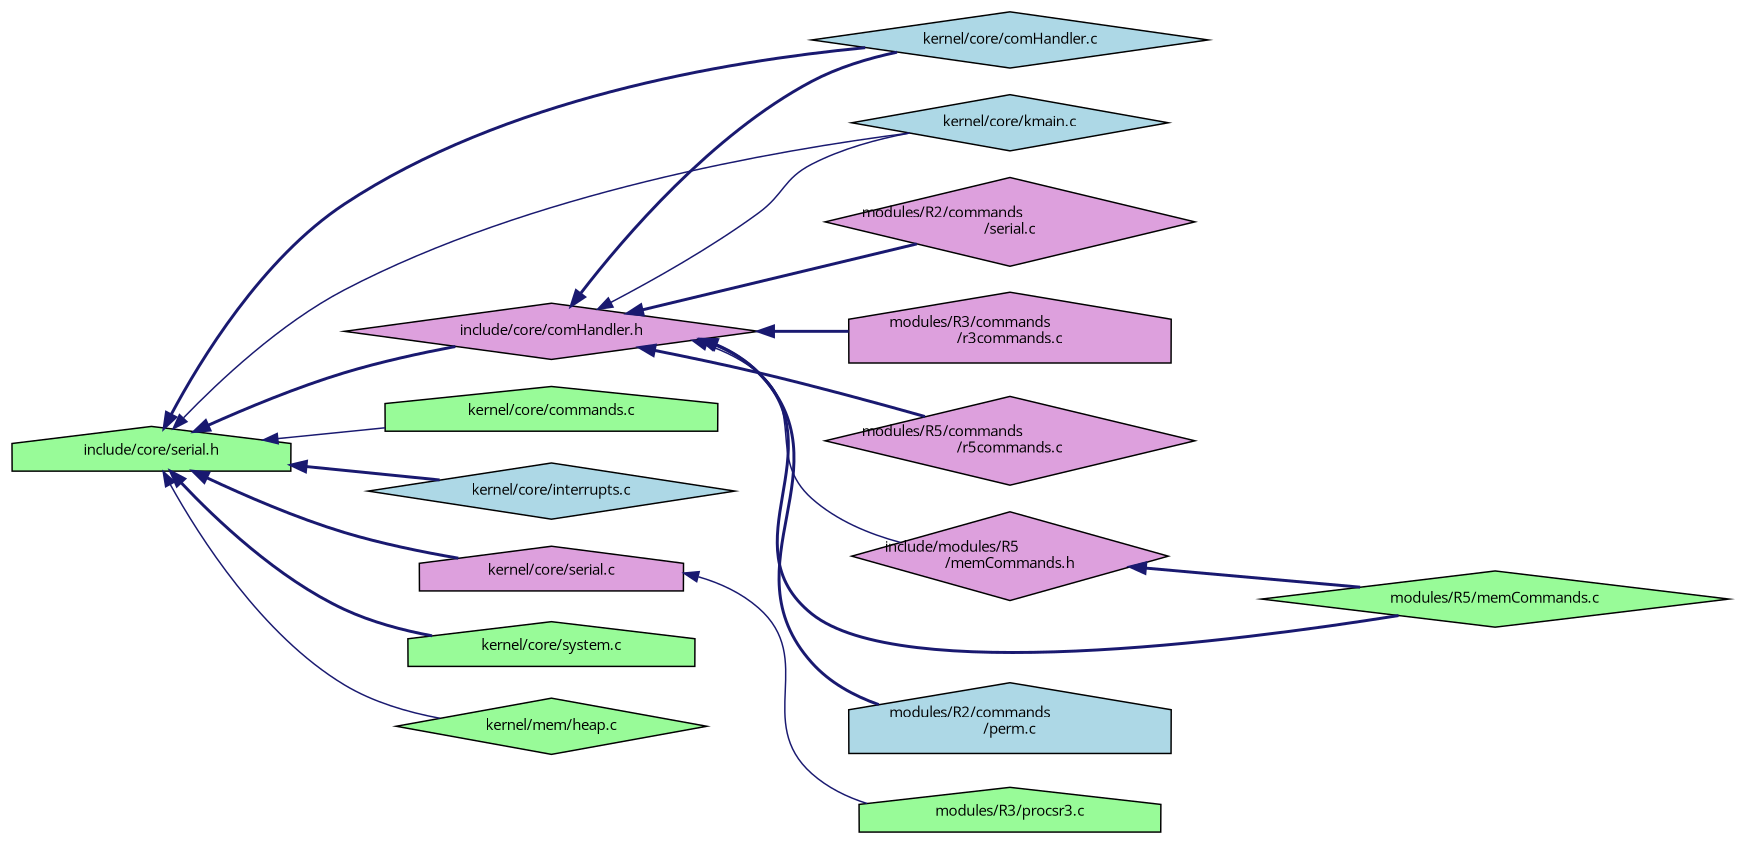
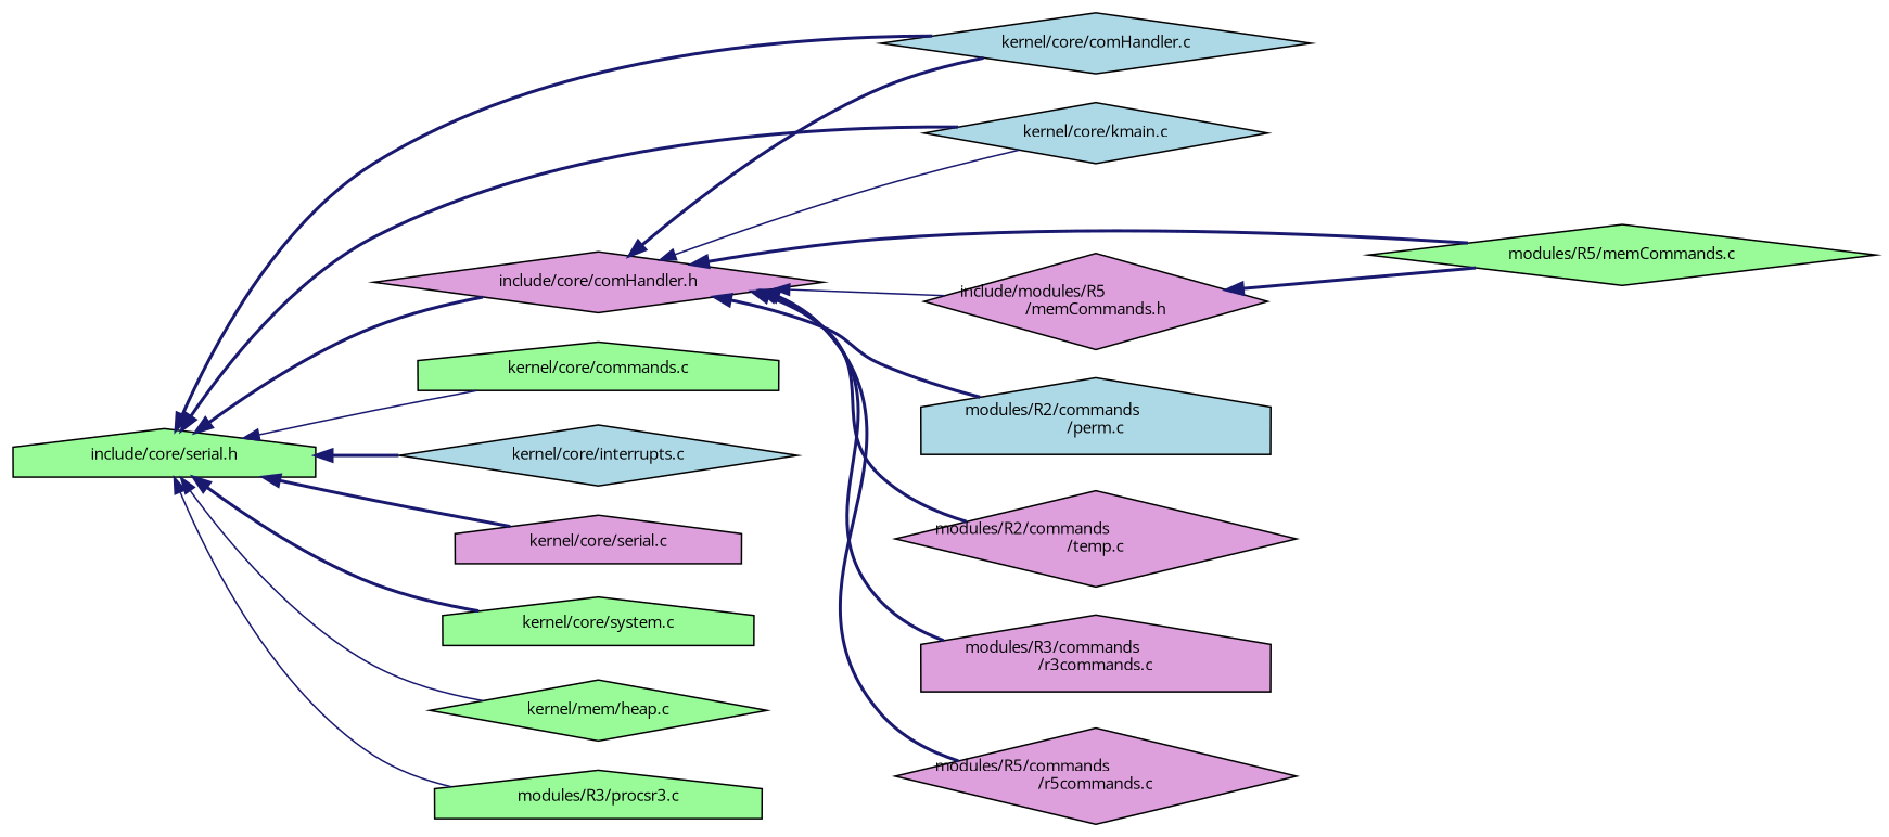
  digraph {
    fontname="Open Sans"
    rankdir=LR
    node [color=black fillcolor=palegreen fontname="Open Sans" fontsize=10 shape=diamond style=filled]
    edge [color=midnightblue dir=back fontname="Open Sans" fontsize=10 labelfontname=Helvetica labelfontsize=10 style=bold]
    n1 [fontcolor=black height=0.2 label="include/core/serial.h" shape=house width=0.4]
    n2 [fillcolor=plum height=0.2 label="include/core/comHandler.h" width=0.4]
    n3 [fillcolor=lightblue height=0.2 label="kernel/core/comHandler.c" width=0.4]
    n4 [fillcolor=lightblue height=0.2 label="kernel/core/kmain.c" width=0.4]
    n5 [height=0.2 label="kernel/core/commands.c" shape=house width=0.4]
    n6 [fillcolor=lightblue height=0.2 label="kernel/core/interrupts.c" width=0.4]
    n7 [fillcolor=plum height=0.2 label="kernel/core/serial.c" shape=house width=0.4]
    n8 [height=0.2 label="kernel/core/system.c" shape=house width=0.4]
    n9 [height=0.2 label="kernel/mem/heap.c" width=0.4]
    n10 [height=0.2 label="modules/R3/procsr3.c" shape=house width=0.4]
    n11 [fillcolor=plum height=0.2 label="include/modules/R5\l/memCommands.h" width=0.4]
    n12 [height=0.2 label="modules/R5/memCommands.c" width=0.4]
    n13 [fillcolor=lightblue height=0.2 label="modules/R2/commands\l/perm.c" shape=house width=0.4]
-   n14 [fillcolor=plum height=0.2 label="modules/R2/commands\l/serial.c" width=0.4]
+   n14 [fillcolor=plum height=0.2 label="modules/R2/commands\l/temp.c" width=0.4]
    n15 [fillcolor=plum height=0.2 label="modules/R3/commands\l/r3commands.c" shape=house width=0.4]
    n16 [fillcolor=plum height=0.2 label="modules/R5/commands\l/r5commands.c" width=0.4]
    n1 -> n2
    n1 -> n3
-   n1 -> n4 [style=solid]
+   n1 -> n4
    n1 -> n5 [style=solid]
    n1 -> n6
    n1 -> n7
    n1 -> n8
    n1 -> n9 [style=solid]
-   n7 -> n10 [style=solid]
+   n1 -> n10 [style=solid]
    n2 -> n3
    n2 -> n4 [style=solid]
    n2 -> n11 [style=solid]
    n2 -> n12
    n2 -> n13
    n2 -> n14
    n2 -> n15
    n2 -> n16
    n11 -> n12
  }
